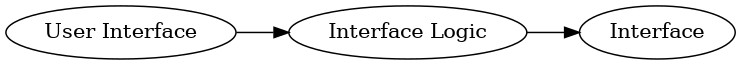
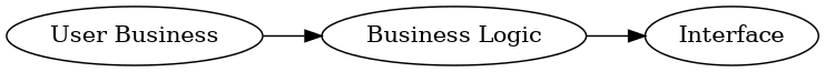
  digraph {
    rankdir=LR
-   n1 [label="User Interface"]
-   n2 [label="Interface Logic"]
+   n1 [label="User Business"]
+   n2 [label="Business Logic"]
    n3 [label=Interface]
    n1 -> n2
    n2 -> n3
  }
